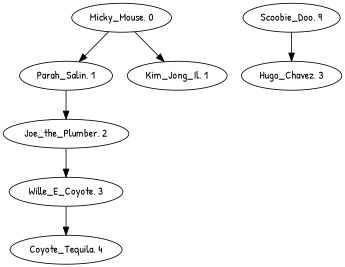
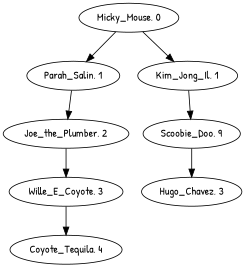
  digraph {
    fontname="Patrick Hand"
    node [fontname="Patrick Hand"]
    edge [fontname="Patrick Hand"]
    n1 [label="Micky_Mouse, 0"]
    n2 [label="Parah_Salin, 1"]
    n3 [label="Kim_Jong_Il, 1"]
    n4 [label="Joe_the_Plumber, 2"]
    n5 [label="Scoobie_Doo, 9"]
    n6 [label="Wille_E_Coyote, 3"]
    n7 [label="Coyote_Tequila, 4"]
    n8 [label="Hugo_Chavez, 3"]
    n1 -> n2
    n1 -> n3
    n2 -> n4
+   n3 -> n5
    n4 -> n6
    n5 -> n8
    n6 -> n7
  }
